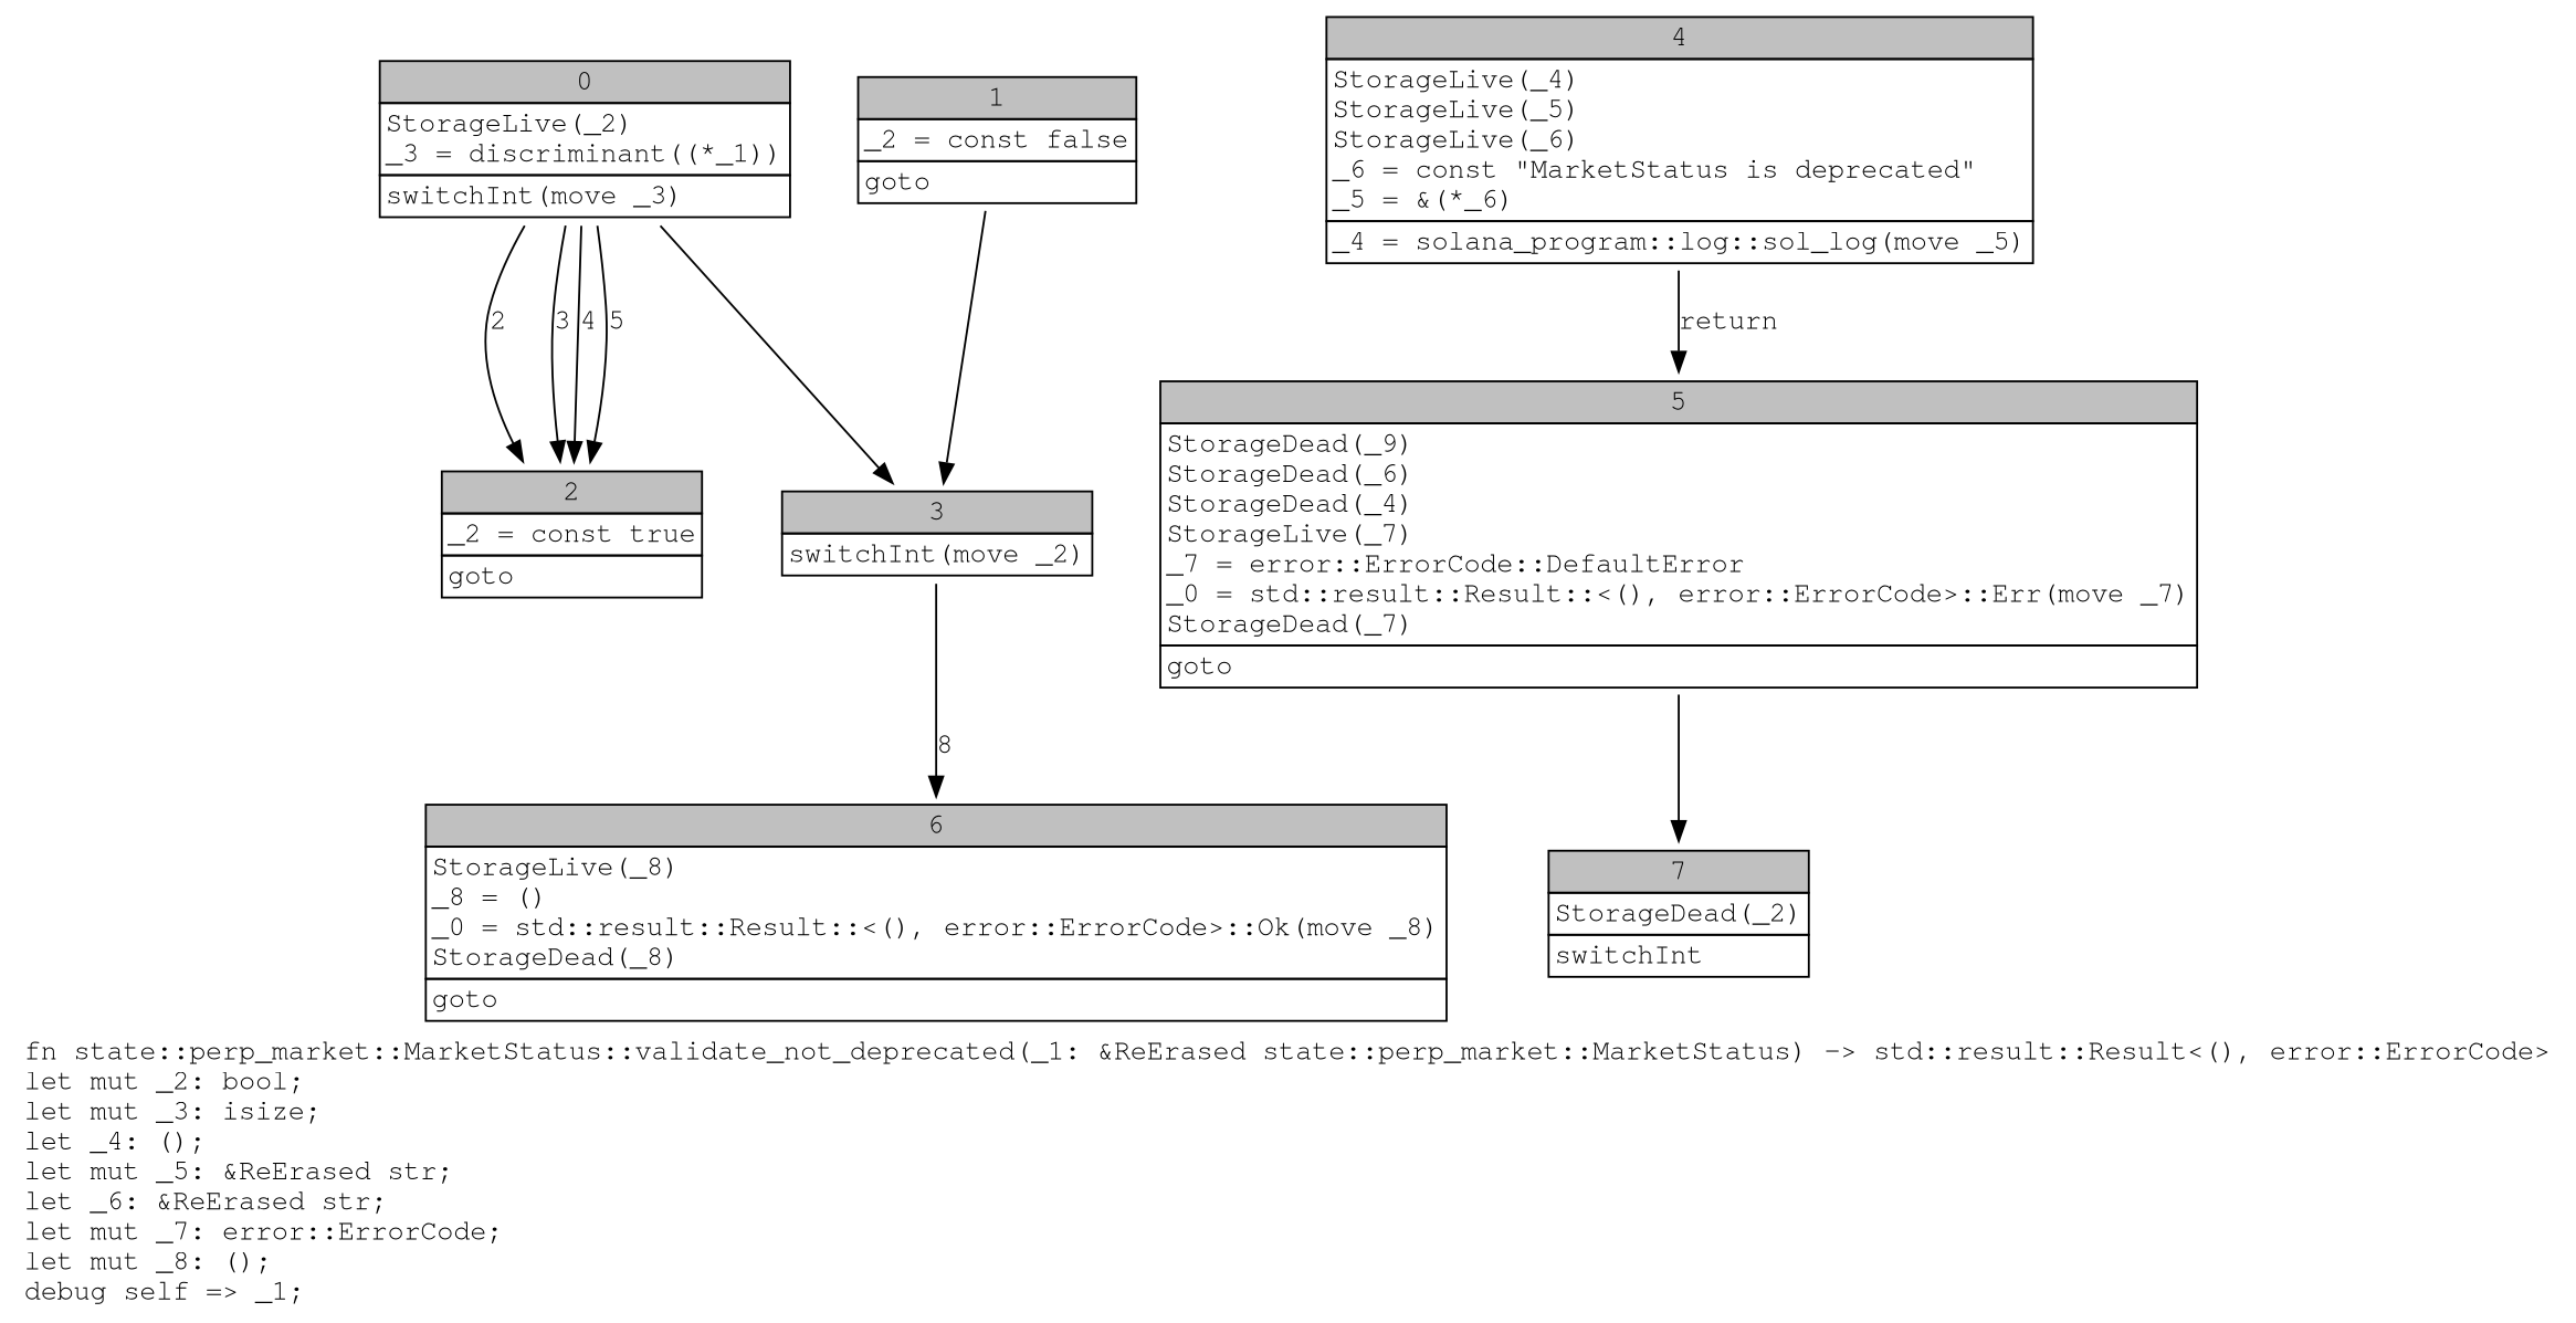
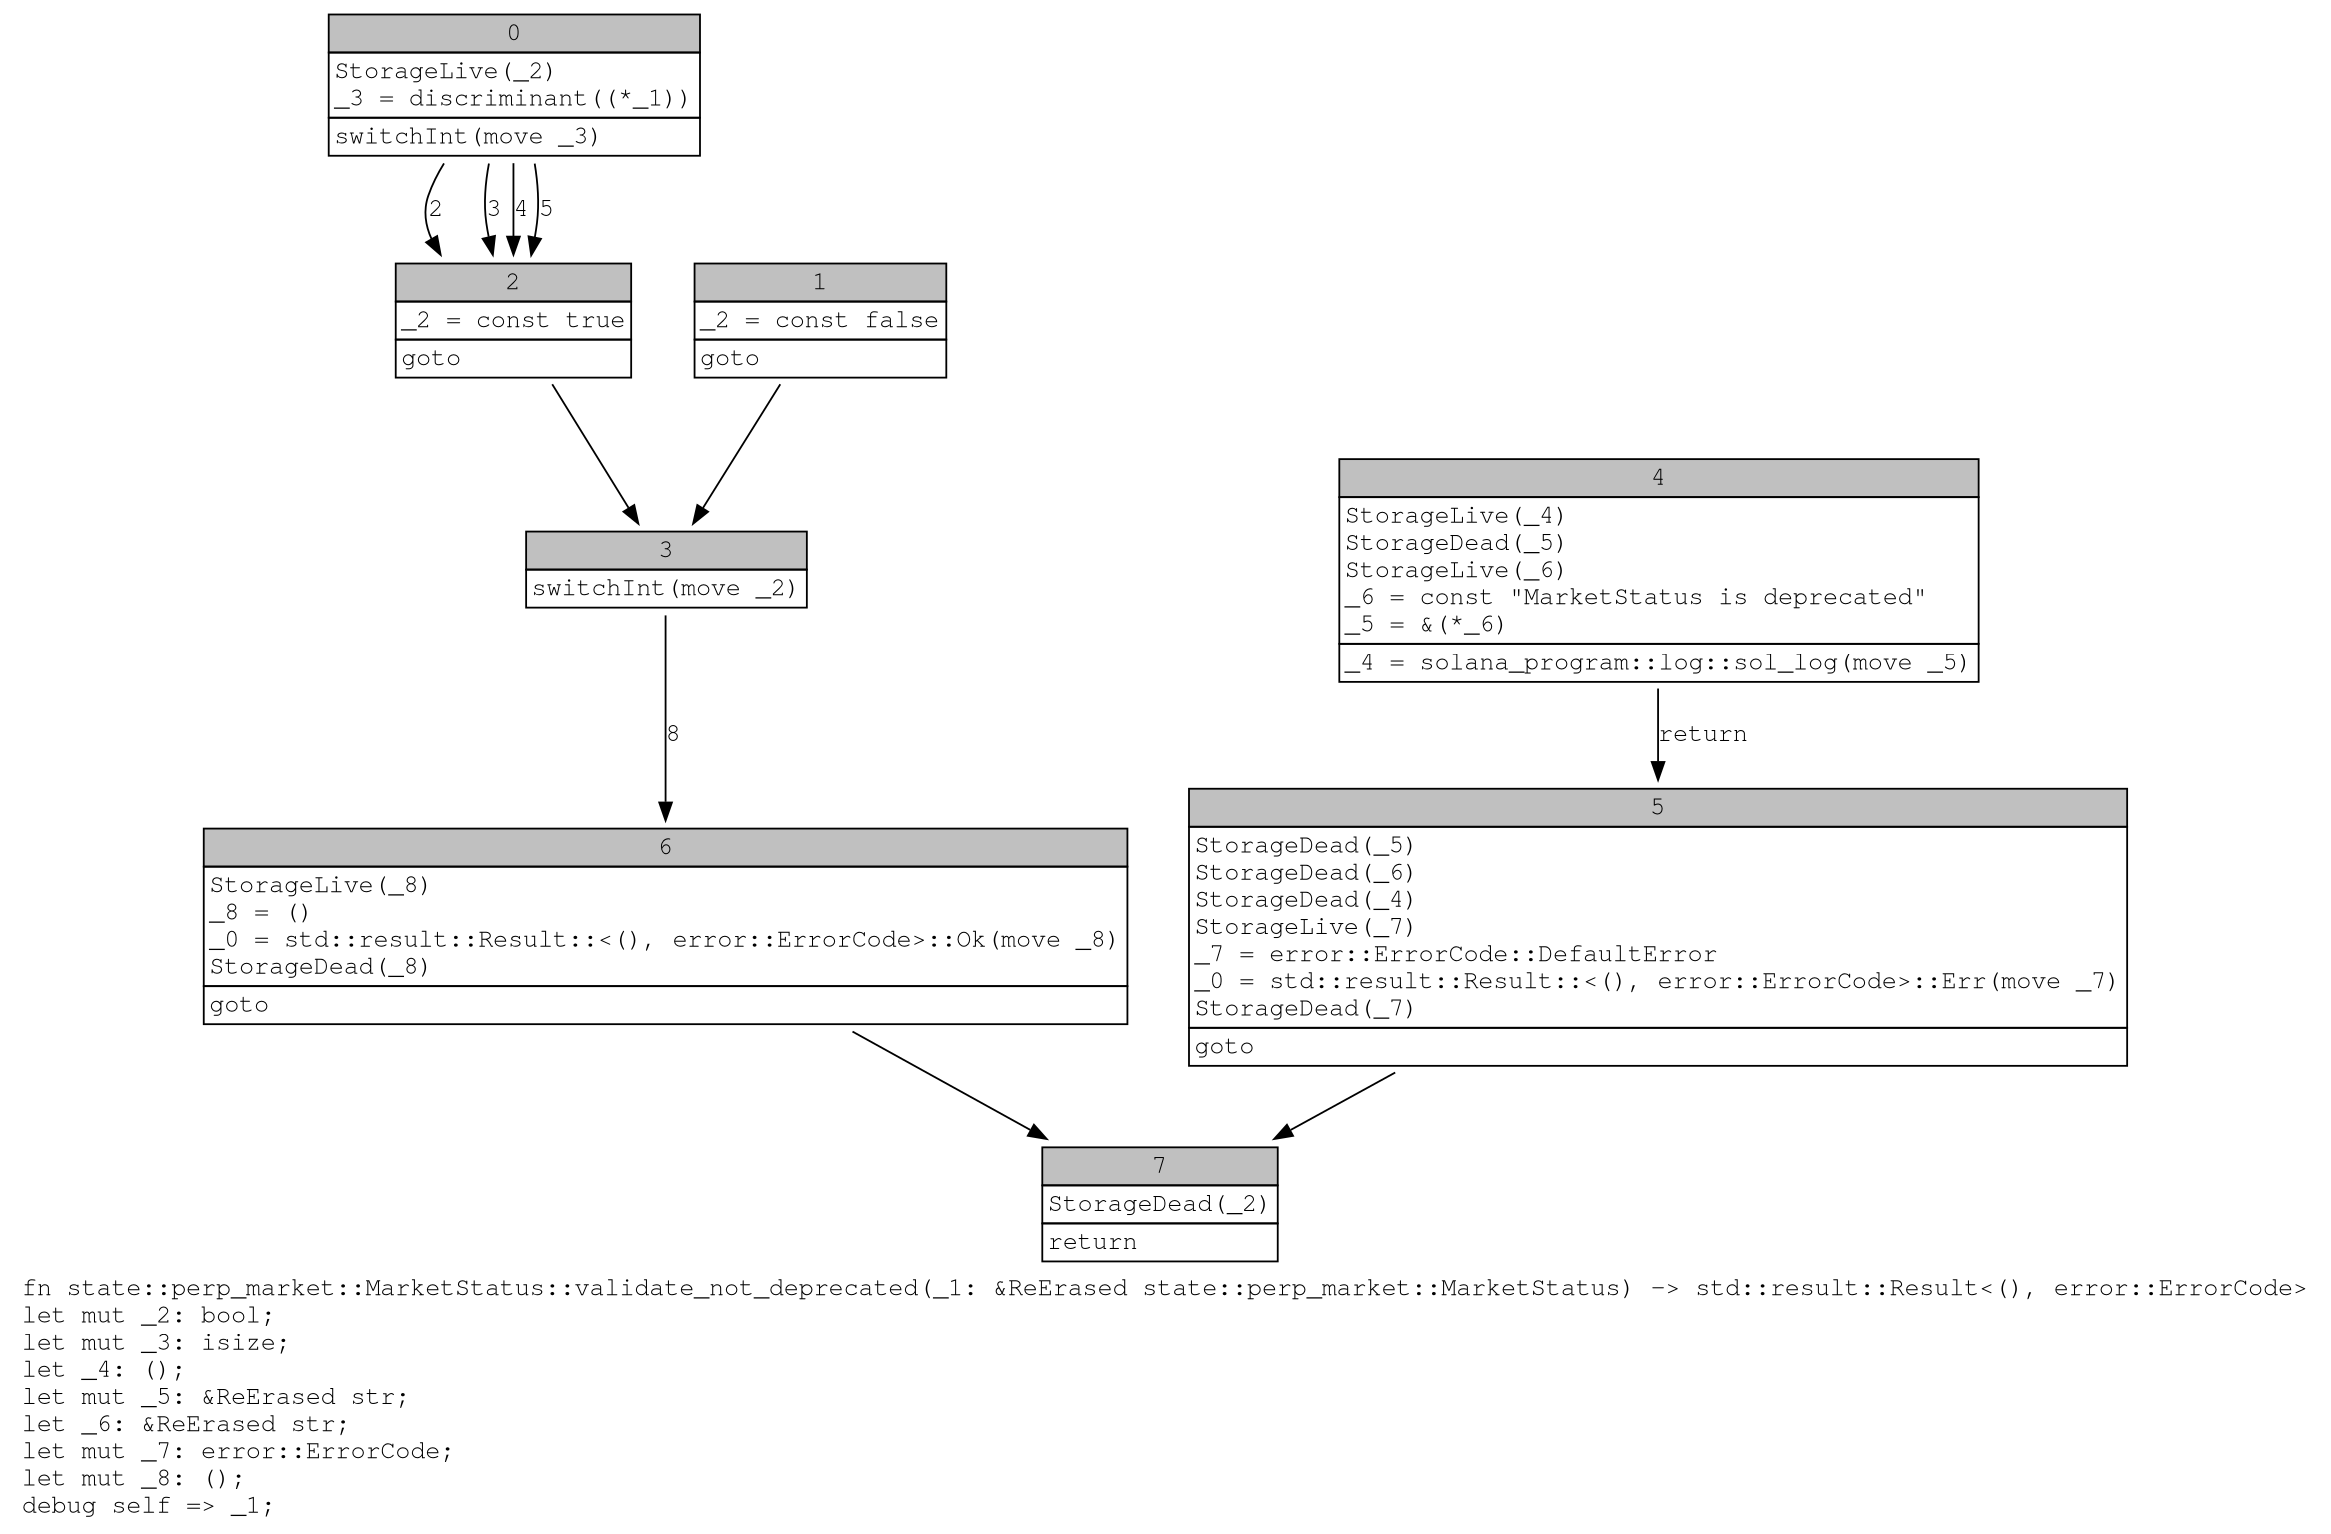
  digraph {
    fontname="Courier, monospace"
    label=<fn state::perp_market::MarketStatus::validate_not_deprecated(_1: &amp;ReErased state::perp_market::MarketStatus) -&gt; std::result::Result&lt;(), error::ErrorCode&gt;<br align="left"/>let mut _2: bool;<br align="left"/>let mut _3: isize;<br align="left"/>let _4: ();<br align="left"/>let mut _5: &amp;ReErased str;<br align="left"/>let _6: &amp;ReErased str;<br align="left"/>let mut _7: error::ErrorCode;<br align="left"/>let mut _8: ();<br align="left"/>debug self =&gt; _1;<br align="left"/>>
    node [fontname="Courier, monospace" shape=none]
    edge [fontname="Courier, monospace"]
    n1 [label=<<table border="0" cellborder="1" cellspacing="0"><tr><td bgcolor="gray" align="center" colspan="1">0</td></tr><tr><td align="left" balign="left">StorageLive(_2)<br/>_3 = discriminant((*_1))<br/></td></tr><tr><td align="left">switchInt(move _3)</td></tr></table>>]
    n2 [label=<<table border="0" cellborder="1" cellspacing="0"><tr><td bgcolor="gray" align="center" colspan="1">2</td></tr><tr><td align="left" balign="left">_2 = const true<br/></td></tr><tr><td align="left">goto</td></tr></table>>]
    n3 [label=<<table border="0" cellborder="1" cellspacing="0"><tr><td bgcolor="gray" align="center" colspan="1">1</td></tr><tr><td align="left" balign="left">_2 = const false<br/></td></tr><tr><td align="left">goto</td></tr></table>>]
    n4 [label=<<table border="0" cellborder="1" cellspacing="0"><tr><td bgcolor="gray" align="center" colspan="1">3</td></tr><tr><td align="left">switchInt(move _2)</td></tr></table>>]
    n5 [label=<<table border="0" cellborder="1" cellspacing="0"><tr><td bgcolor="gray" align="center" colspan="1">6</td></tr><tr><td align="left" balign="left">StorageLive(_8)<br/>_8 = ()<br/>_0 = std::result::Result::&lt;(), error::ErrorCode&gt;::Ok(move _8)<br/>StorageDead(_8)<br/></td></tr><tr><td align="left">goto</td></tr></table>>]
-   n6 [label=<<table border="0" cellborder="1" cellspacing="0"><tr><td bgcolor="gray" align="center" colspan="1">4</td></tr><tr><td align="left" balign="left">StorageLive(_4)<br/>StorageLive(_5)<br/>StorageLive(_6)<br/>_6 = const &quot;MarketStatus is deprecated&quot;<br/>_5 = &amp;(*_6)<br/></td></tr><tr><td align="left">_4 = solana_program::log::sol_log(move _5)</td></tr></table>>]
-   n7 [label=<<table border="0" cellborder="1" cellspacing="0"><tr><td bgcolor="gray" align="center" colspan="1">5</td></tr><tr><td align="left" balign="left">StorageDead(_9)<br/>StorageDead(_6)<br/>StorageDead(_4)<br/>StorageLive(_7)<br/>_7 = error::ErrorCode::DefaultError<br/>_0 = std::result::Result::&lt;(), error::ErrorCode&gt;::Err(move _7)<br/>StorageDead(_7)<br/></td></tr><tr><td align="left">goto</td></tr></table>>]
-   n8 [label=<<table border="0" cellborder="1" cellspacing="0"><tr><td bgcolor="gray" align="center" colspan="1">7</td></tr><tr><td align="left" balign="left">StorageDead(_2)<br/></td></tr><tr><td align="left">switchInt</td></tr></table>>]
+   n6 [label=<<table border="0" cellborder="1" cellspacing="0"><tr><td bgcolor="gray" align="center" colspan="1">4</td></tr><tr><td align="left" balign="left">StorageLive(_4)<br/>StorageDead(_5)<br/>StorageLive(_6)<br/>_6 = const &quot;MarketStatus is deprecated&quot;<br/>_5 = &amp;(*_6)<br/></td></tr><tr><td align="left">_4 = solana_program::log::sol_log(move _5)</td></tr></table>>]
+   n7 [label=<<table border="0" cellborder="1" cellspacing="0"><tr><td bgcolor="gray" align="center" colspan="1">5</td></tr><tr><td align="left" balign="left">StorageDead(_5)<br/>StorageDead(_6)<br/>StorageDead(_4)<br/>StorageLive(_7)<br/>_7 = error::ErrorCode::DefaultError<br/>_0 = std::result::Result::&lt;(), error::ErrorCode&gt;::Err(move _7)<br/>StorageDead(_7)<br/></td></tr><tr><td align="left">goto</td></tr></table>>]
+   n8 [label=<<table border="0" cellborder="1" cellspacing="0"><tr><td bgcolor="gray" align="center" colspan="1">7</td></tr><tr><td align="left" balign="left">StorageDead(_2)<br/></td></tr><tr><td align="left">return</td></tr></table>>]
    n1 -> n2 [label=2]
    n1 -> n2 [label=3]
    n1 -> n2 [label=4]
    n1 -> n2 [label=5]
-   n1 -> n4
+   n2 -> n4
    n3 -> n4
    n4 -> n5 [label=8]
+   n5 -> n8
    n6 -> n7 [label=return]
    n7 -> n8
  }
